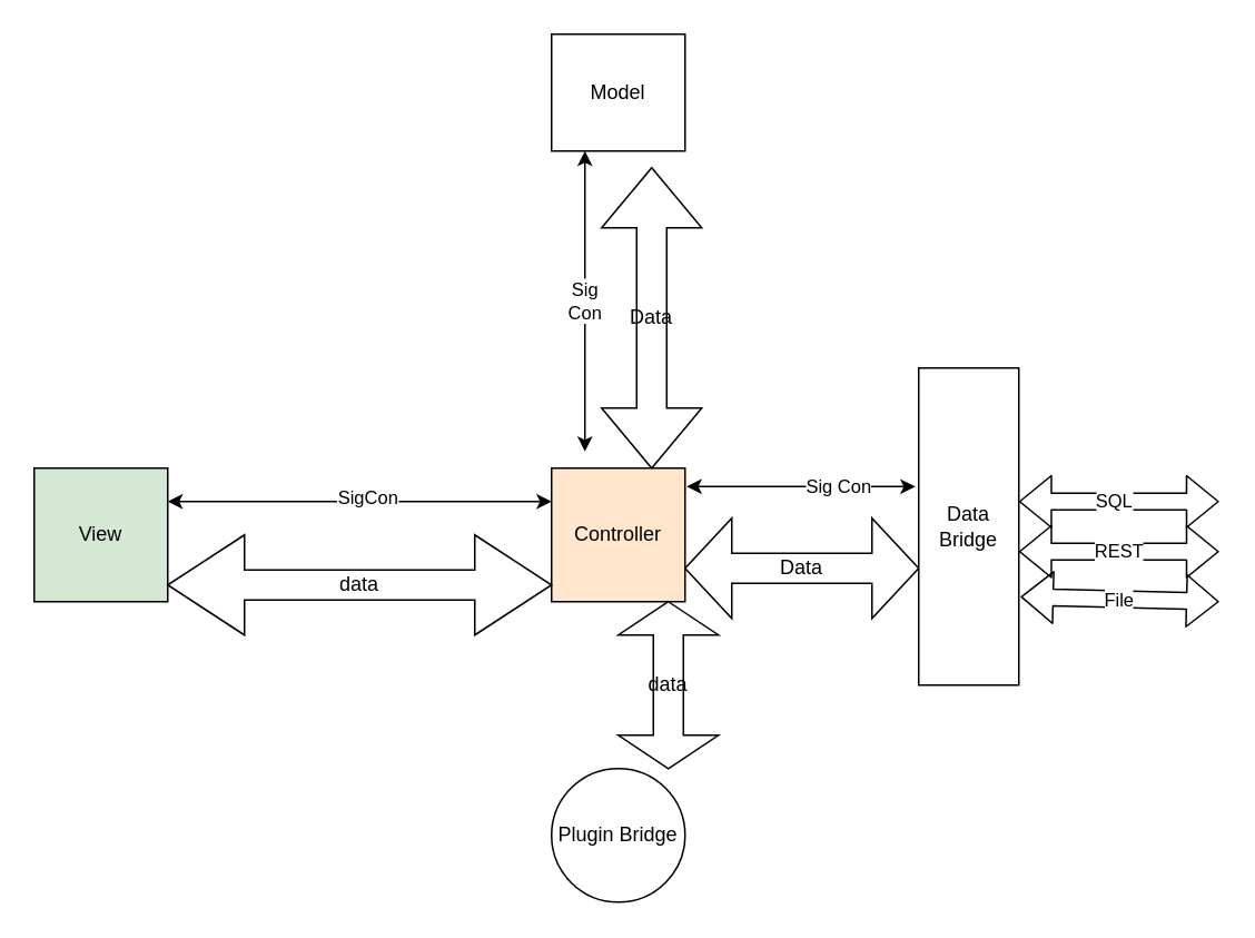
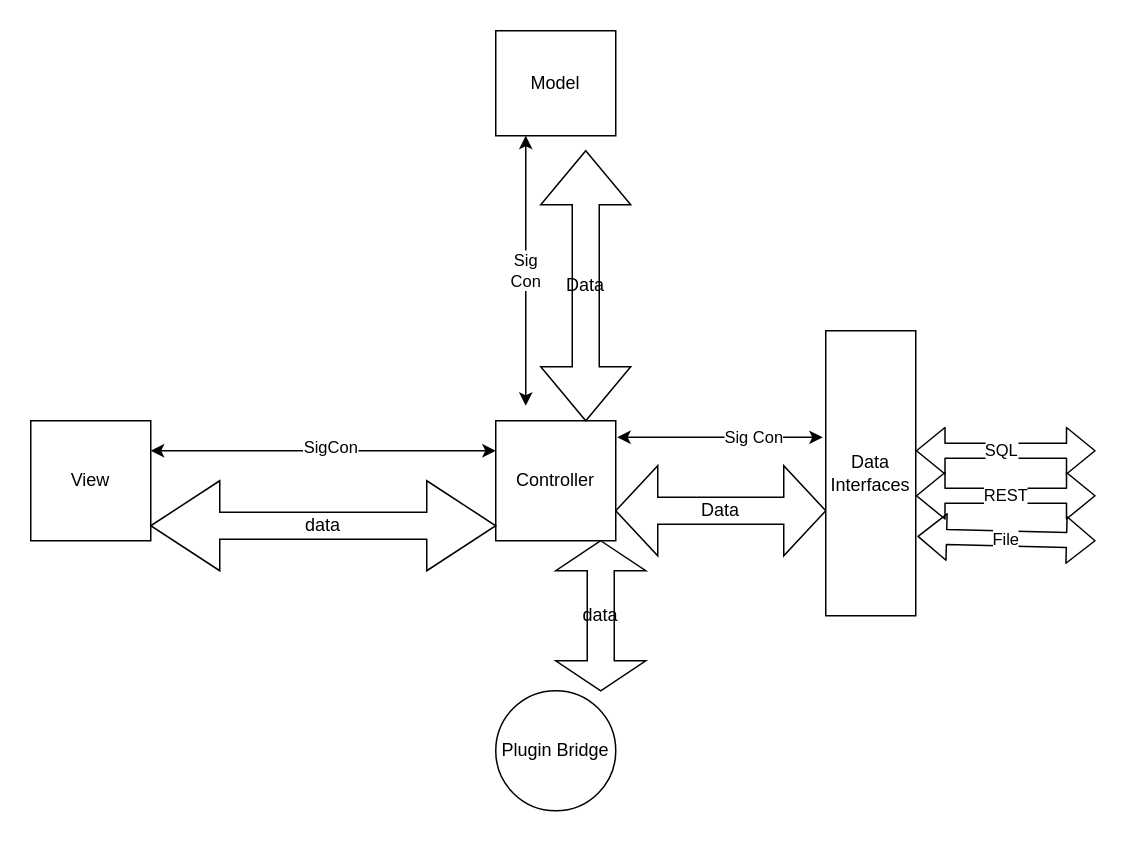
  <mxCell id="0" />
  <mxCell id="1" parent="0" />
  <mxCell id="2" value="Model" style="whiteSpace=wrap;html=1;aspect=fixed;" parent="1" vertex="1"><mxGeometry x="330" y="20" width="80" height="70" as="geometry" /></mxCell>
- <mxCell id="3" value="View" style="whiteSpace=wrap;html=1;aspect=fixed;fillColor=#d5e8d4;" parent="1" vertex="1"><mxGeometry x="20" y="280" width="80" height="80" as="geometry" /></mxCell>
- <mxCell id="4" value="Controller" style="whiteSpace=wrap;html=1;aspect=fixed;fillColor=#ffe6cc;" parent="1" vertex="1"><mxGeometry x="330" y="280" width="80" height="80" as="geometry" /></mxCell>
+ <mxCell id="3" value="View" style="whiteSpace=wrap;html=1;aspect=fixed;" parent="1" vertex="1"><mxGeometry x="20" y="280" width="80" height="80" as="geometry" /></mxCell>
+ <mxCell id="4" value="Controller" style="whiteSpace=wrap;html=1;aspect=fixed;" parent="1" vertex="1"><mxGeometry x="330" y="280" width="80" height="80" as="geometry" /></mxCell>
  <mxCell id="5" value="data" style="shape=doubleArrow;whiteSpace=wrap;html=1;" parent="1" vertex="1"><mxGeometry x="100" y="320" width="230" height="60" as="geometry" /></mxCell>
  <mxCell id="6" value="Data" style="shape=doubleArrow;direction=south;whiteSpace=wrap;html=1;" parent="1" vertex="1"><mxGeometry x="360" y="100" width="60" height="180" as="geometry" /></mxCell>
  <mxCell id="7" value="" style="endArrow=classic;startArrow=classic;html=1;entryX=0;entryY=0.25;entryDx=0;entryDy=0;" parent="1" target="4" edge="1"><mxGeometry width="50" height="50" relative="1" as="geometry"><mxPoint x="100" y="300" as="sourcePoint" /><mxPoint x="340" y="280" as="targetPoint" /></mxGeometry></mxCell>
  <mxCell id="8" value="SigCon" style="edgeLabel;html=1;align=center;verticalAlign=middle;resizable=0;points=[];" parent="7" vertex="1" connectable="0"><mxGeometry x="0.035" y="3" relative="1" as="geometry"><mxPoint as="offset" /></mxGeometry></mxCell>
  <mxCell id="9" value="Sig&lt;br&gt;Con" style="endArrow=classic;startArrow=classic;html=1;entryX=0.25;entryY=1;entryDx=0;entryDy=0;" parent="1" target="2" edge="1"><mxGeometry width="50" height="50" relative="1" as="geometry"><mxPoint x="350" y="270" as="sourcePoint" /><mxPoint x="340" y="280" as="targetPoint" /></mxGeometry></mxCell>
  <mxCell id="10" value="Plugin Bridge" style="ellipse;whiteSpace=wrap;html=1;aspect=fixed;" parent="1" vertex="1"><mxGeometry x="330" y="460" width="80" height="80" as="geometry" /></mxCell>
  <mxCell id="11" value="data" style="shape=doubleArrow;direction=south;whiteSpace=wrap;html=1;" parent="1" vertex="1"><mxGeometry x="370" y="360" width="60" height="100" as="geometry" /></mxCell>
  <mxCell id="12" value="Data" style="shape=doubleArrow;whiteSpace=wrap;html=1;" parent="1" vertex="1"><mxGeometry x="410" y="310" width="140" height="60" as="geometry" /></mxCell>
  <mxCell id="13" value="" style="endArrow=classic;startArrow=classic;html=1;entryX=-0.025;entryY=0.138;entryDx=0;entryDy=0;entryPerimeter=0;" parent="1" edge="1"><mxGeometry width="50" height="50" relative="1" as="geometry"><mxPoint x="411" y="291" as="sourcePoint" /><mxPoint x="548" y="291.04" as="targetPoint" /></mxGeometry></mxCell>
  <mxCell id="14" value="Sig Con" style="edgeLabel;html=1;align=center;verticalAlign=middle;resizable=0;points=[];" parent="13" vertex="1" connectable="0"><mxGeometry x="0.314" y="1" relative="1" as="geometry"><mxPoint as="offset" /></mxGeometry></mxCell>
  <mxCell id="15" value="" style="shape=flexArrow;endArrow=classic;startArrow=classic;html=1;" parent="1" edge="1"><mxGeometry width="100" height="100" relative="1" as="geometry"><mxPoint x="610" y="300" as="sourcePoint" /><mxPoint x="730" y="300" as="targetPoint" /></mxGeometry></mxCell>
  <mxCell id="16" value="SQL" style="edgeLabel;html=1;align=center;verticalAlign=middle;resizable=0;points=[];" parent="15" vertex="1" connectable="0"><mxGeometry x="-0.075" y="1" relative="1" as="geometry"><mxPoint as="offset" /></mxGeometry></mxCell>
  <mxCell id="17" value="REST" style="shape=flexArrow;endArrow=classic;startArrow=classic;html=1;" parent="1" edge="1"><mxGeometry width="100" height="100" relative="1" as="geometry"><mxPoint x="610" y="330" as="sourcePoint" /><mxPoint x="730" y="330" as="targetPoint" /></mxGeometry></mxCell>
  <mxCell id="18" value="File" style="shape=flexArrow;endArrow=classic;startArrow=classic;html=1;exitX=1.013;exitY=0.838;exitDx=0;exitDy=0;exitPerimeter=0;" parent="1" edge="1"><mxGeometry width="100" height="100" relative="1" as="geometry"><mxPoint x="611.04" y="357.04" as="sourcePoint" /><mxPoint x="730" y="360" as="targetPoint" /></mxGeometry></mxCell>
- <mxCell id="19" value="Data Bridge" style="rounded=0;whiteSpace=wrap;html=1;" parent="1" vertex="1"><mxGeometry x="550" y="220" width="60" height="190" as="geometry" /></mxCell>
+ <mxCell id="19" value="Data Interfaces" style="rounded=0;whiteSpace=wrap;html=1;" parent="1" vertex="1"><mxGeometry x="550" y="220" width="60" height="190" as="geometry" /></mxCell>
